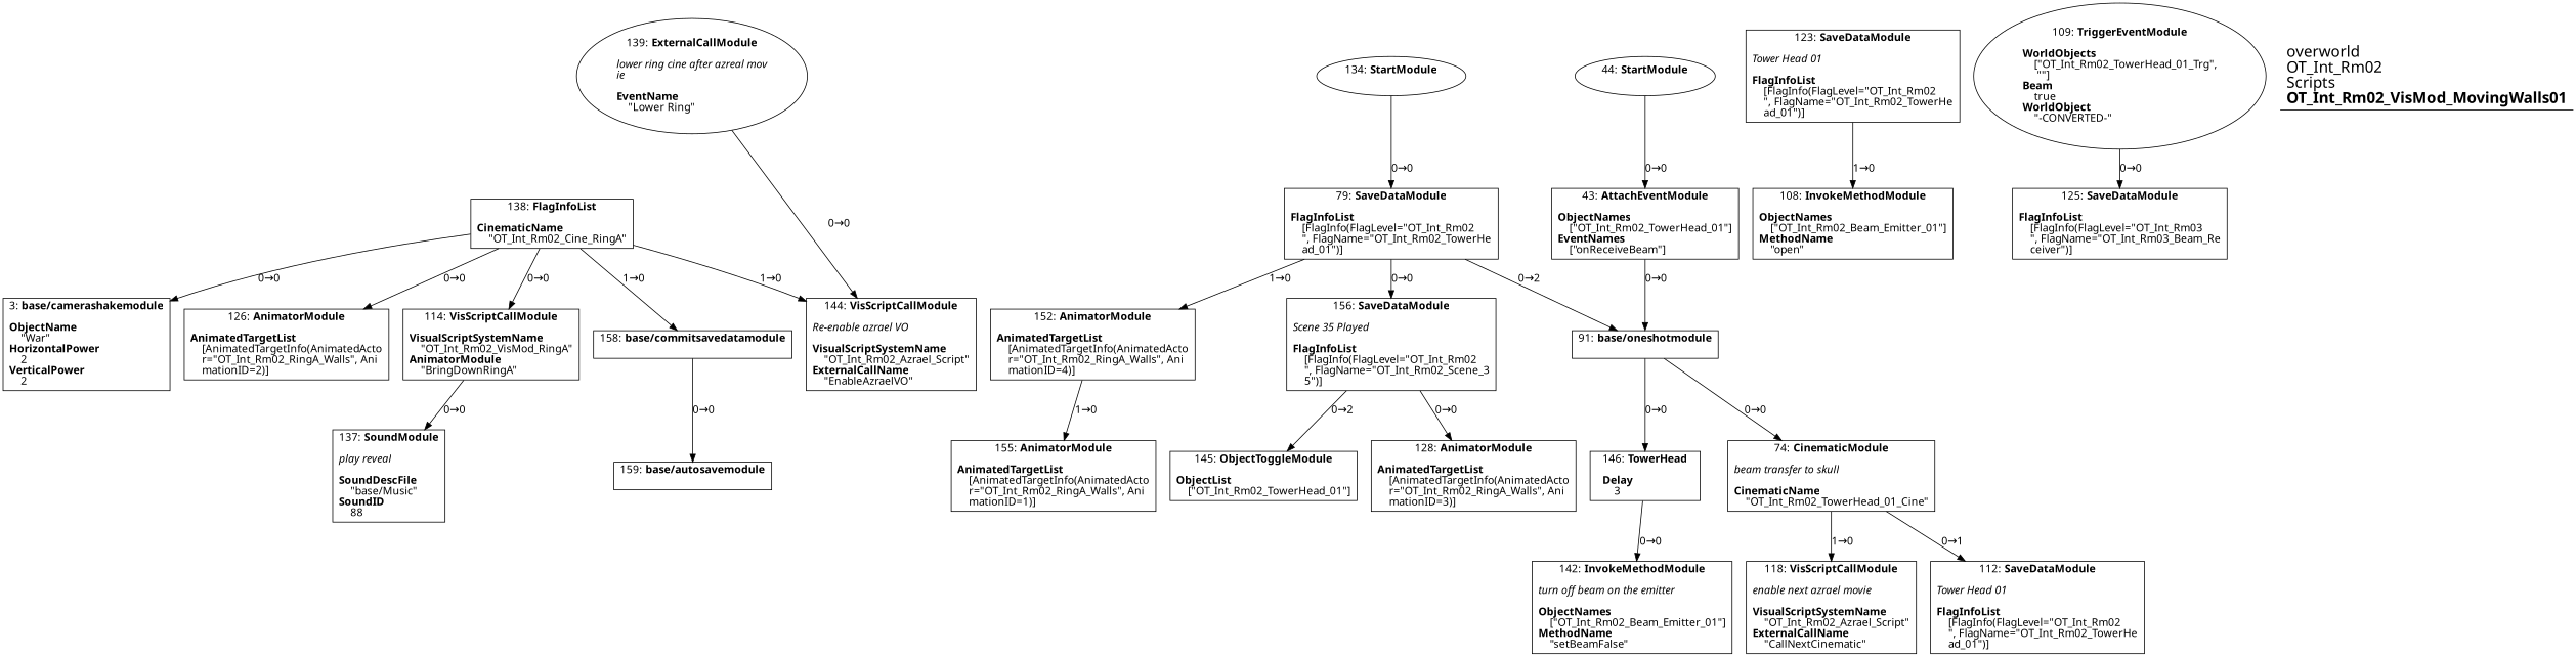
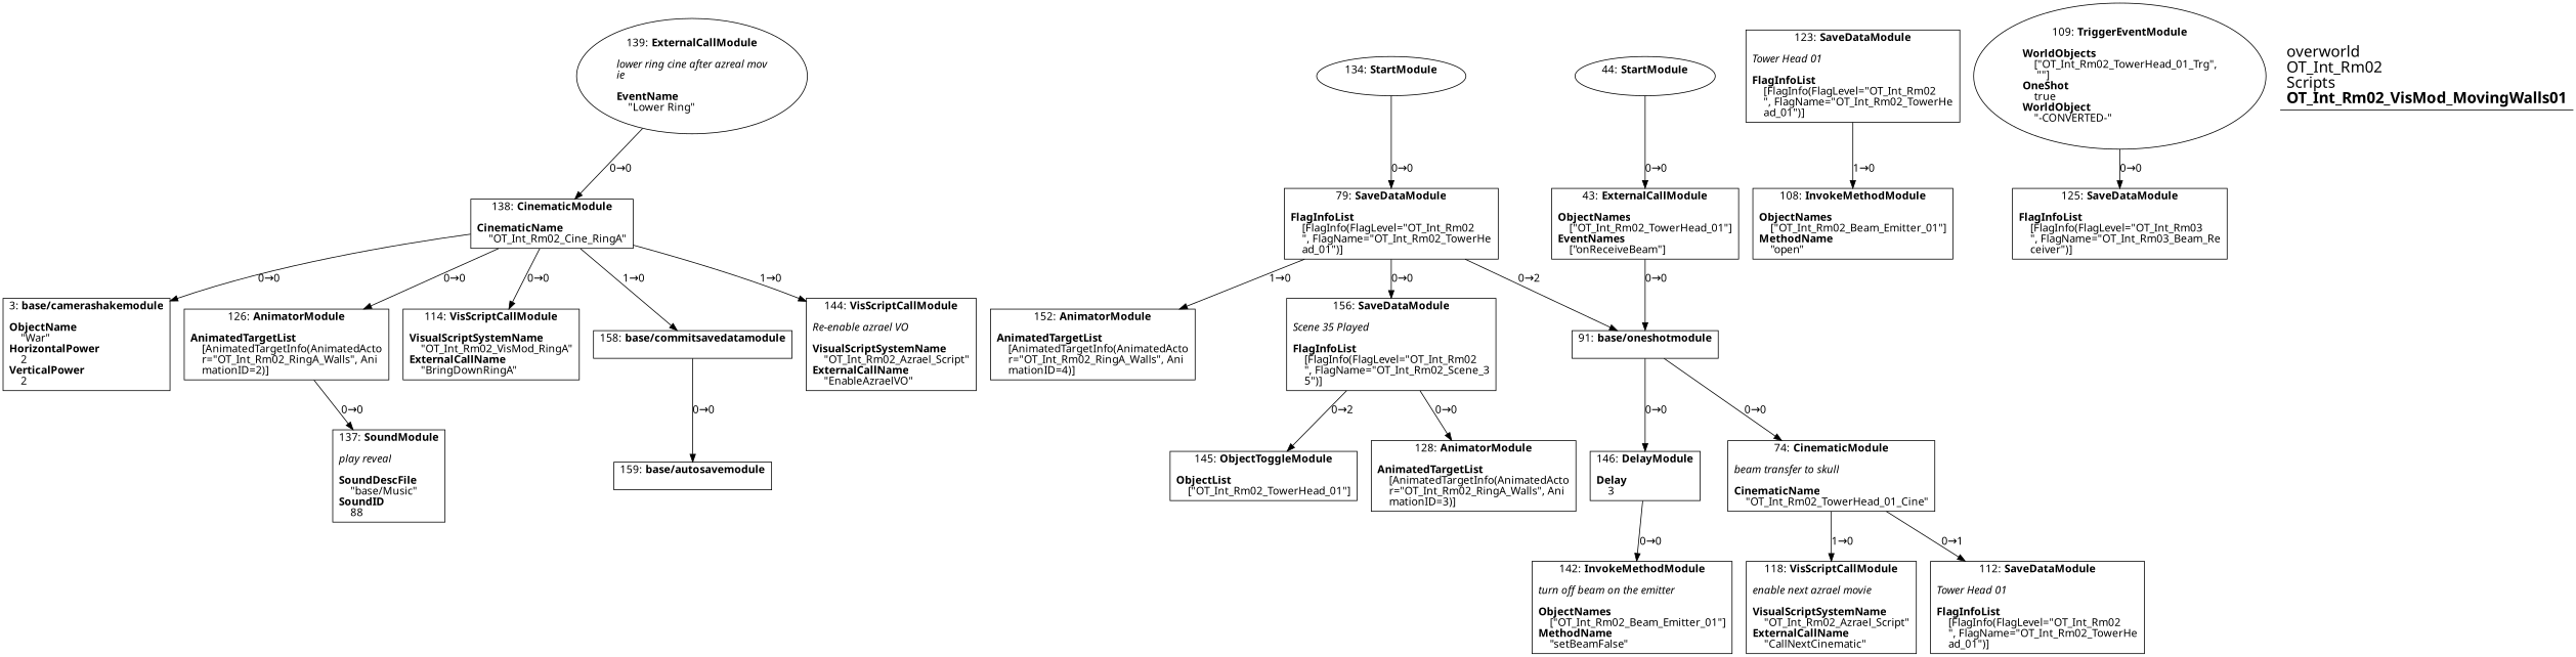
  digraph {
    fontname="Noto Sans"
    splines=spline
    node [fontname="Noto Sans" shape=box]
    edge [fontname="Noto Sans"]
    n1 [label=<3: <b>base/camerashakemodule</b><br/><br/><b>ObjectName</b><br align="left"/>    &quot;War&quot;<br align="left"/><b>HorizontalPower</b><br align="left"/>    2<br align="left"/><b>VerticalPower</b><br align="left"/>    2<br align="left"/>>]
-   n2 [label=<43: <b>AttachEventModule</b><br/><br/><b>ObjectNames</b><br align="left"/>    [&quot;OT_Int_Rm02_TowerHead_01&quot;]<br align="left"/><b>EventNames</b><br align="left"/>    [&quot;onReceiveBeam&quot;]<br align="left"/>>]
+   n2 [label=<43: <b>ExternalCallModule</b><br/><br/><b>ObjectNames</b><br align="left"/>    [&quot;OT_Int_Rm02_TowerHead_01&quot;]<br align="left"/><b>EventNames</b><br align="left"/>    [&quot;onReceiveBeam&quot;]<br align="left"/>>]
    n3 [label=<91: <b>base/oneshotmodule</b><br/><br/>>]
    n4 [label=<74: <b>CinematicModule</b><br/><br/><i>beam transfer to skull<br align="left"/></i><br align="left"/><b>CinematicName</b><br align="left"/>    &quot;OT_Int_Rm02_TowerHead_01_Cine&quot;<br align="left"/>>]
-   n5 [label=<146: <b>TowerHead</b><br/><br/><b>Delay</b><br align="left"/>    3<br align="left"/>>]
+   n5 [label=<146: <b>DelayModule</b><br/><br/><b>Delay</b><br align="left"/>    3<br align="left"/>>]
    n6 [label=<112: <b>SaveDataModule</b><br/><br/><i>Tower Head 01<br align="left"/></i><br align="left"/><b>FlagInfoList</b><br align="left"/>    [FlagInfo(FlagLevel=&quot;OT_Int_Rm02<br align="left"/>    &quot;, FlagName=&quot;OT_Int_Rm02_TowerHe<br align="left"/>    ad_01&quot;)]<br align="left"/>>]
    n7 [label=<118: <b>VisScriptCallModule</b><br/><br/><i>enable next azrael movie<br align="left"/></i><br align="left"/><b>VisualScriptSystemName</b><br align="left"/>    &quot;OT_Int_Rm02_Azrael_Script&quot;<br align="left"/><b>ExternalCallName</b><br align="left"/>    &quot;CallNextCinematic&quot;<br align="left"/>>]
    n8 [label=<142: <b>InvokeMethodModule</b><br/><br/><i>turn off beam on the emitter<br align="left"/></i><br align="left"/><b>ObjectNames</b><br align="left"/>    [&quot;OT_Int_Rm02_Beam_Emitter_01&quot;]<br align="left"/><b>MethodName</b><br align="left"/>    &quot;setBeamFalse&quot;<br align="left"/>>]
    n9 [label=<44: <b>StartModule</b><br/><br/>> shape=oval]
    n10 [label=<79: <b>SaveDataModule</b><br/><br/><b>FlagInfoList</b><br align="left"/>    [FlagInfo(FlagLevel=&quot;OT_Int_Rm02<br align="left"/>    &quot;, FlagName=&quot;OT_Int_Rm02_TowerHe<br align="left"/>    ad_01&quot;)]<br align="left"/>>]
    n11 [label=<152: <b>AnimatorModule</b><br/><br/><b>AnimatedTargetList</b><br align="left"/>    [AnimatedTargetInfo(AnimatedActo<br align="left"/>    r=&quot;OT_Int_Rm02_RingA_Walls&quot;, Ani<br align="left"/>    mationID=4)]<br align="left"/>>]
    n12 [label=<156: <b>SaveDataModule</b><br/><br/><i>Scene 35 Played<br align="left"/></i><br align="left"/><b>FlagInfoList</b><br align="left"/>    [FlagInfo(FlagLevel=&quot;OT_Int_Rm02<br align="left"/>    &quot;, FlagName=&quot;OT_Int_Rm02_Scene_3<br align="left"/>    5&quot;)]<br align="left"/>>]
-   n13 [label=<155: <b>AnimatorModule</b><br/><br/><b>AnimatedTargetList</b><br align="left"/>    [AnimatedTargetInfo(AnimatedActo<br align="left"/>    r=&quot;OT_Int_Rm02_RingA_Walls&quot;, Ani<br align="left"/>    mationID=1)]<br align="left"/>>]
    n14 [label=<128: <b>AnimatorModule</b><br/><br/><b>AnimatedTargetList</b><br align="left"/>    [AnimatedTargetInfo(AnimatedActo<br align="left"/>    r=&quot;OT_Int_Rm02_RingA_Walls&quot;, Ani<br align="left"/>    mationID=3)]<br align="left"/>>]
    n15 [label=<145: <b>ObjectToggleModule</b><br/><br/><b>ObjectList</b><br align="left"/>    [&quot;OT_Int_Rm02_TowerHead_01&quot;]<br align="left"/>>]
    n16 [label=<108: <b>InvokeMethodModule</b><br/><br/><b>ObjectNames</b><br align="left"/>    [&quot;OT_Int_Rm02_Beam_Emitter_01&quot;]<br align="left"/><b>MethodName</b><br align="left"/>    &quot;open&quot;<br align="left"/>>]
-   n17 [label=<109: <b>TriggerEventModule</b><br/><br/><b>WorldObjects</b><br align="left"/>    [&quot;OT_Int_Rm02_TowerHead_01_Trg&quot;,<br align="left"/>     &quot;&quot;]<br align="left"/><b>Beam</b><br align="left"/>    true<br align="left"/><b>WorldObject</b><br align="left"/>    &quot;-CONVERTED-&quot;<br align="left"/>> shape=oval]
+   n17 [label=<109: <b>TriggerEventModule</b><br/><br/><b>WorldObjects</b><br align="left"/>    [&quot;OT_Int_Rm02_TowerHead_01_Trg&quot;,<br align="left"/>     &quot;&quot;]<br align="left"/><b>OneShot</b><br align="left"/>    true<br align="left"/><b>WorldObject</b><br align="left"/>    &quot;-CONVERTED-&quot;<br align="left"/>> shape=oval]
    n18 [label=<125: <b>SaveDataModule</b><br/><br/><b>FlagInfoList</b><br align="left"/>    [FlagInfo(FlagLevel=&quot;OT_Int_Rm03<br align="left"/>    &quot;, FlagName=&quot;OT_Int_Rm03_Beam_Re<br align="left"/>    ceiver&quot;)]<br align="left"/>>]
    n19 [label=<123: <b>SaveDataModule</b><br/><br/><i>Tower Head 01<br align="left"/></i><br align="left"/><b>FlagInfoList</b><br align="left"/>    [FlagInfo(FlagLevel=&quot;OT_Int_Rm02<br align="left"/>    &quot;, FlagName=&quot;OT_Int_Rm02_TowerHe<br align="left"/>    ad_01&quot;)]<br align="left"/>>]
-   n20 [label=<114: <b>VisScriptCallModule</b><br/><br/><b>VisualScriptSystemName</b><br align="left"/>    &quot;OT_Int_Rm02_VisMod_RingA&quot;<br align="left"/><b>AnimatorModule</b><br align="left"/>    &quot;BringDownRingA&quot;<br align="left"/>>]
+   n20 [label=<114: <b>VisScriptCallModule</b><br/><br/><b>VisualScriptSystemName</b><br align="left"/>    &quot;OT_Int_Rm02_VisMod_RingA&quot;<br align="left"/><b>ExternalCallName</b><br align="left"/>    &quot;BringDownRingA&quot;<br align="left"/>>]
    n21 [label=<126: <b>AnimatorModule</b><br/><br/><b>AnimatedTargetList</b><br align="left"/>    [AnimatedTargetInfo(AnimatedActo<br align="left"/>    r=&quot;OT_Int_Rm02_RingA_Walls&quot;, Ani<br align="left"/>    mationID=2)]<br align="left"/>>]
    n22 [label=<137: <b>SoundModule</b><br/><br/><i>play reveal<br align="left"/></i><br align="left"/><b>SoundDescFile</b><br align="left"/>    &quot;base/Music&quot;<br align="left"/><b>SoundID</b><br align="left"/>    88<br align="left"/>>]
    n23 [label=<134: <b>StartModule</b><br/><br/>> shape=oval]
-   n24 [label=<138: <b>FlagInfoList</b><br/><br/><b>CinematicName</b><br align="left"/>    &quot;OT_Int_Rm02_Cine_RingA&quot;<br align="left"/>>]
+   n24 [label=<138: <b>CinematicModule</b><br/><br/><b>CinematicName</b><br align="left"/>    &quot;OT_Int_Rm02_Cine_RingA&quot;<br align="left"/>>]
    n25 [label=<144: <b>VisScriptCallModule</b><br/><br/><i>Re-enable azrael VO<br align="left"/></i><br align="left"/><b>VisualScriptSystemName</b><br align="left"/>    &quot;OT_Int_Rm02_Azrael_Script&quot;<br align="left"/><b>ExternalCallName</b><br align="left"/>    &quot;EnableAzraelVO&quot;<br align="left"/>>]
    n26 [label=<158: <b>base/commitsavedatamodule</b><br/><br/>>]
    n27 [label=<159: <b>base/autosavemodule</b><br/><br/>>]
    n28 [label=<139: <b>ExternalCallModule</b><br/><br/><i>lower ring cine after azreal mov<br align="left"/>ie<br align="left"/></i><br align="left"/><b>EventName</b><br align="left"/>    &quot;Lower Ring&quot;<br align="left"/>> shape=oval]
    n29 [label=<<font point-size="20">overworld<br align="left"/>OT_Int_Rm02<br align="left"/>Scripts<br align="left"/><b>OT_Int_Rm02_VisMod_MovingWalls01</b><br align="left"/></font>> shape=underline]
    n2 -> n3 [label="0→0"]
    n3 -> n4 [label="0→0"]
    n3 -> n5 [label="0→0"]
    n4 -> n6 [label="0→1"]
    n4 -> n7 [label="1→0"]
    n5 -> n8 [label="0→0"]
    n9 -> n2 [label="0→0"]
    n10 -> n3 [label="0→2"]
    n10 -> n11 [label="1→0"]
    n10 -> n12 [label="0→0"]
-   n11 -> n13 [label="1→0"]
    n12 -> n14 [label="0→0"]
    n12 -> n15 [label="0→2"]
    n17 -> n18 [label="0→0"]
    n19 -> n16 [label="1→0"]
-   n20 -> n22 [label="0→0"]
+   n21 -> n22 [label="0→0"]
    n23 -> n10 [label="0→0"]
    n24 -> n1 [label="0→0"]
    n24 -> n20 [label="0→0"]
    n24 -> n21 [label="0→0"]
    n24 -> n25 [label="1→0"]
    n24 -> n26 [label="1→0"]
    n26 -> n27 [label="0→0"]
-   n28 -> n25 [label="0→0"]
+   n28 -> n24 [label="0→0"]
  }
